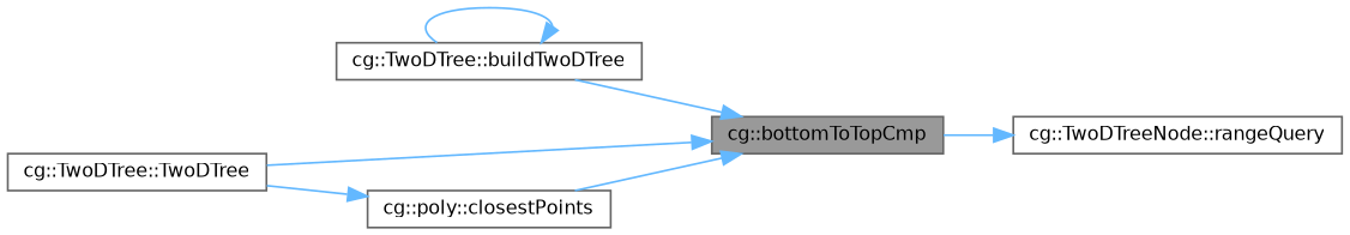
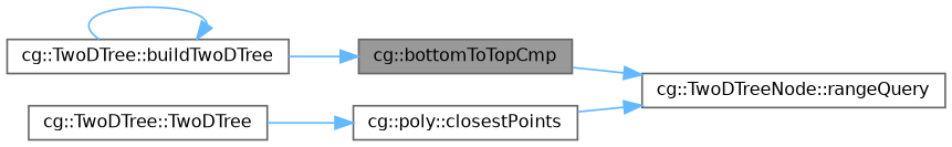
  digraph {
    rankdir=RL
    node [color=grey40 fillcolor=white fontname=Helvetica fontsize=10 shape=box style=filled]
    edge [color=steelblue1 dir=back fontname=Helvetica fontsize=10 labelfontname=Helvetica labelfontsize=10 style=solid]
    n1 [color=gray40 fillcolor=grey60 fontcolor=black height=0.2 label="cg::bottomToTopCmp" width=0.4]
    n2 [height=0.2 label="cg::TwoDTree::buildTwoDTree" width=0.4]
    n3 [height=0.2 label="cg::TwoDTree::TwoDTree" width=0.4]
    n4 [height=0.2 label="cg::poly::closestPoints" width=0.4]
    n5 [height=0.2 label="cg::TwoDTreeNode::rangeQuery" width=0.4]
    n1 -> n2
-   n1 -> n3
-   n1 -> n4
+   n5 -> n4
    n2 -> n2
    n4 -> n3
    n5 -> n1
  }
